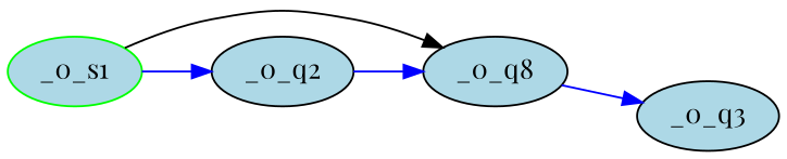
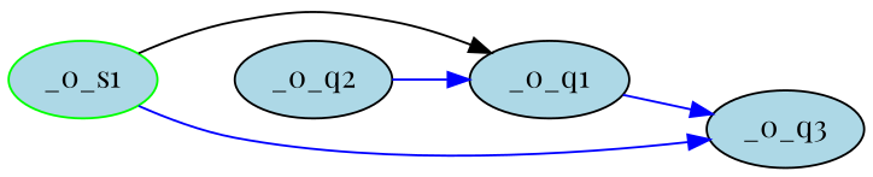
  digraph {
    fontname="Playfair Display"
    rankdir=LR
    node [fillcolor=lightblue fontname="Playfair Display" style=filled]
    edge [fontname="Playfair Display" color=blue]
    _0_s1 [color=green initial=1]
-   _0_q1 [label=_0_q8]
+   _0_q1
    _0_q2
    _0_q3
    _0_s1 -> _0_q1 [color=""]
-   _0_s1 -> _0_q2
+   _0_s1 -> _0_q3
    _0_q1 -> _0_q3
    _0_q2 -> _0_q1
  }
